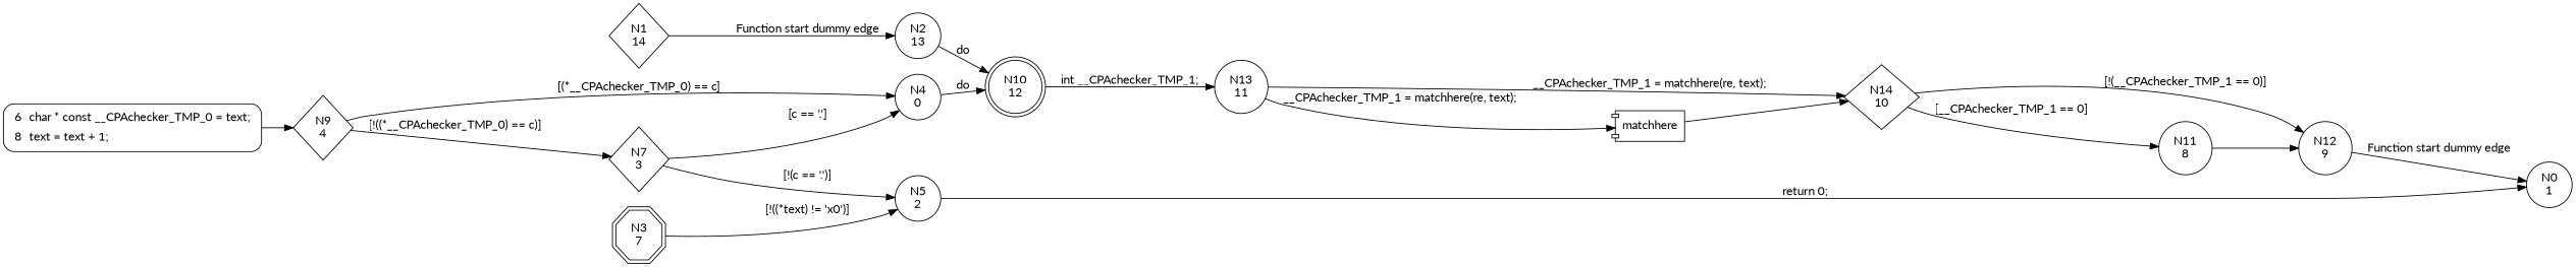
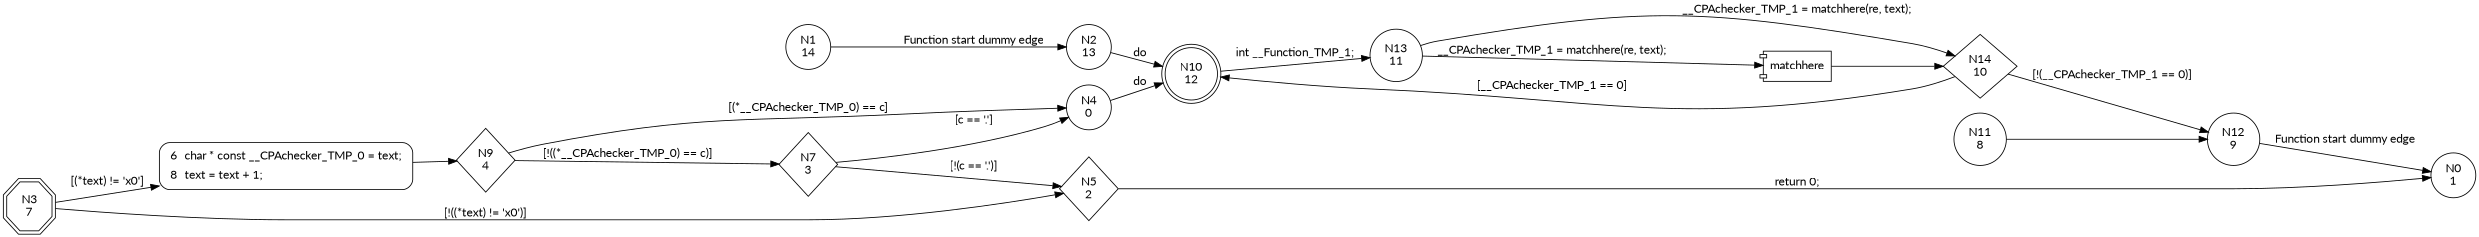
  digraph {
    fontname=Lato
    rankdir=LR
    node [fontname=Lato shape=circle]
    edge [fontname=Lato]
-   n1 [label="N1\n14" shape=diamond]
+   n1 [label="N1\n14"]
    n2 [label="N2\n13"]
    n3 [label="N10\n12" shape=doublecircle]
    n4 [label="N13\n11"]
    n5 [label="N14\n10" shape=diamond]
    n6 [label=matchhere shape=component]
    n7 [label="N11\n8"]
    n8 [label="N12\n9"]
    n9 [label="N0\n1"]
    n10 [label="N3\n7" shape=doubleoctagon]
    n11 [fillcolor=white label=<<table border="0" cellborder="0" cellpadding="3" bgcolor="white"><tr><td align="right">6</td><td align="left">char * const __CPAchecker_TMP_0 = text;</td></tr><tr><td align="right">8</td><td align="left">text = text + 1;</td></tr></table>> penwidth=1 shape=Mrecord style="filled,bold"]
-   n12 [label="N5\n2"]
+   n12 [label="N5\n2" shape=diamond]
    n13 [label="N9\n4" shape=diamond]
    n14 [label="N4\n0"]
    n15 [label="N7\n3" shape=diamond]
    n1 -> n2 [label="Function start dummy edge"]
    n2 -> n3 [label=do]
-   n3 -> n4 [label="int __CPAchecker_TMP_1;"]
+   n3 -> n4 [label="int __Function_TMP_1;"]
    n4 -> n5 [label="__CPAchecker_TMP_1 = matchhere(re, text);"]
    n4 -> n6 [label="__CPAchecker_TMP_1 = matchhere(re, text);"]
-   n5 -> n7 [label="[__CPAchecker_TMP_1 == 0]"]
+   n5 -> n3 [label="[__CPAchecker_TMP_1 == 0]"]
    n5 -> n8 [label="[!(__CPAchecker_TMP_1 == 0)]"]
    n6 -> n5
    n7 -> n8
    n8 -> n9 [label="Function start dummy edge"]
+   n10 -> n11 [label="[(*text) != '\x0']"]
    n10 -> n12 [label="[!((*text) != '\x0')]"]
    n11 -> n13
    n12 -> n9 [label="return 0;"]
    n13 -> n14 [label="[(*__CPAchecker_TMP_0) == c]"]
    n13 -> n15 [label="[!((*__CPAchecker_TMP_0) == c)]"]
    n14 -> n3 [label=do]
    n15 -> n12 [label="[!(c == '.')]"]
    n15 -> n14 [label="[c == '.']"]
  }
